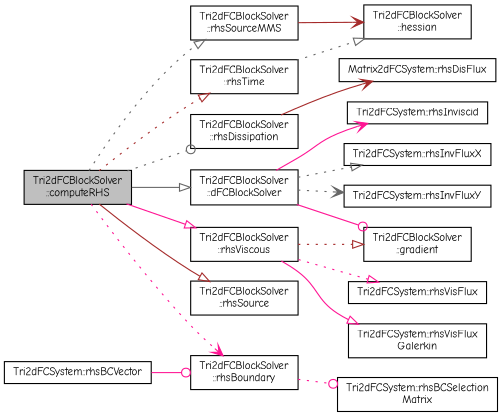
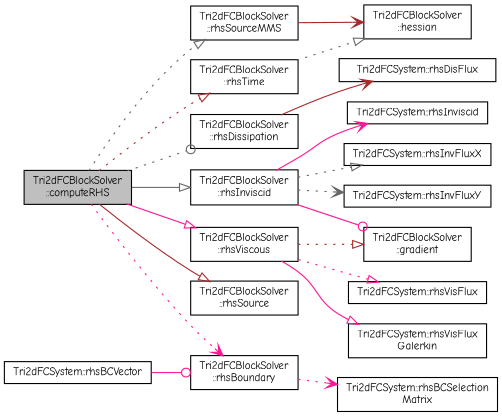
  digraph {
    fontname="Comic Neue"
    rankdir=LR
    node [color=black fillcolor=white fontname="Comic Neue" fontsize=10 shape=record style=filled]
    edge [arrowhead=onormal color=deeppink fontname="Comic Neue" fontsize=10 labelfontname=Helvetica labelfontsize=10 style=dotted]
    n1 [fillcolor=grey75 fontcolor=black height=0.2 label="Tri2dFCBlockSolver\l::computeRHS" width=0.4]
    n2 [height=0.2 label="Tri2dFCBlockSolver\l::rhsTime" width=0.4]
    n3 [height=0.2 label="Tri2dFCBlockSolver\l::rhsDissipation" width=0.4]
-   n4 [height=0.2 label="Tri2dFCBlockSolver\l::dFCBlockSolver" width=0.4]
+   n4 [height=0.2 label="Tri2dFCBlockSolver\l::rhsInviscid" width=0.4]
    n5 [height=0.2 label="Tri2dFCBlockSolver\l::rhsViscous" width=0.4]
    n6 [height=0.2 label="Tri2dFCBlockSolver\l::rhsSource" width=0.4]
    n7 [height=0.2 label="Tri2dFCBlockSolver\l::rhsSourceMMS" width=0.4]
    n8 [height=0.2 label="Tri2dFCBlockSolver\l::rhsBoundary" width=0.4]
    n9 [height=0.2 label="Tri2dFCBlockSolver\l::hessian" width=0.4]
-   n10 [height=0.2 label="Matrix2dFCSystem::rhsDisFlux" width=0.4]
+   n10 [height=0.2 label="Tri2dFCSystem::rhsDisFlux" width=0.4]
    n11 [height=0.2 label="Tri2dFCBlockSolver\l::gradient" width=0.4]
    n12 [height=0.2 label="Tri2dFCSystem::rhsInviscid" width=0.4]
    n13 [height=0.2 label="Tri2dFCSystem::rhsInvFluxX" width=0.4]
    n14 [height=0.2 label="Tri2dFCSystem::rhsInvFluxY" width=0.4]
    n15 [height=0.2 label="Tri2dFCSystem::rhsVisFlux\lGalerkin" width=0.4]
    n16 [height=0.2 label="Tri2dFCSystem::rhsVisFlux" width=0.4]
    n17 [height=0.2 label="Tri2dFCSystem::rhsBCSelection\lMatrix" width=0.4]
    n18 [height=0.2 label="Tri2dFCSystem::rhsBCVector" width=0.4]
    n1 -> n2 [color=brown]
    n1 -> n3 [arrowhead=odot color=gray40]
    n1 -> n4 [color=gray40 style=solid]
    n1 -> n5 [style=solid]
    n1 -> n6 [color=brown style=solid]
    n1 -> n7 [color=gray40]
    n1 -> n8 [arrowhead=vee]
    n2 -> n9 [color=gray40]
    n3 -> n10 [arrowhead=vee color=brown style=solid]
    n4 -> n11 [arrowhead=odot style=solid]
    n4 -> n12 [arrowhead=vee style=solid]
    n4 -> n13 [color=gray40]
    n4 -> n14 [arrowhead=vee color=gray40]
    n5 -> n11 [color=brown]
    n5 -> n15 [style=solid]
    n5 -> n16
    n7 -> n9 [arrowhead=vee color=brown style=solid]
-   n8 -> n17 [arrowhead=odot]
+   n8 -> n17 [arrowhead=vee]
    n18 -> n8 [arrowhead=odot style=solid]
  }
